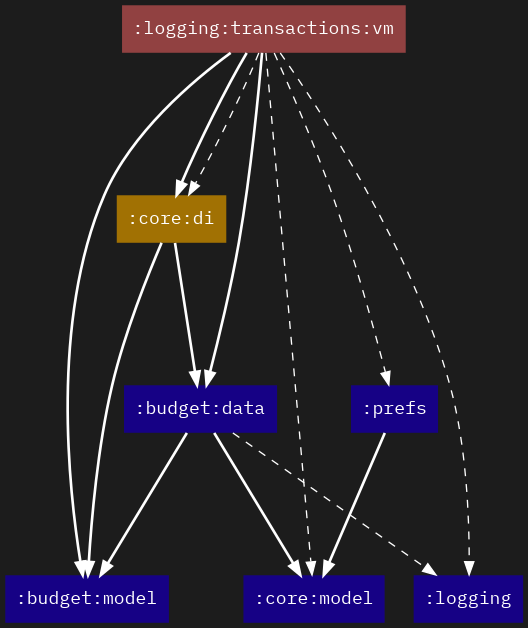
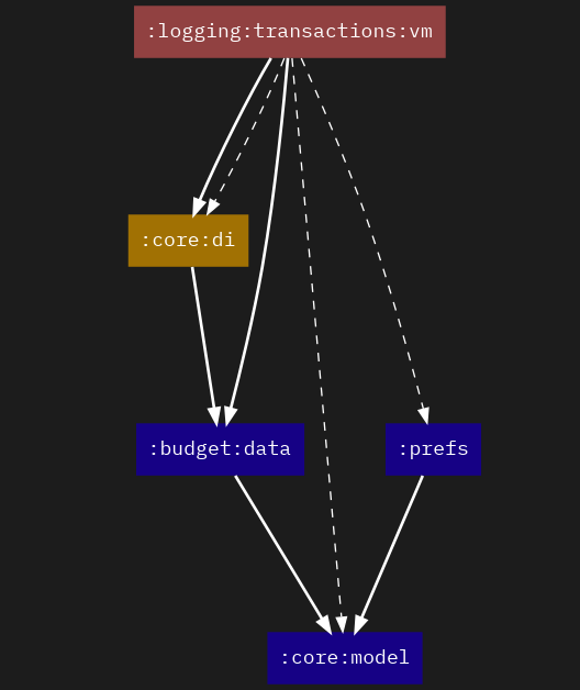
  digraph {
    bgcolor="#1c1c1c"
    fontname="IBM Plex Mono"
    rankdir=TB
    ranksep=1.5
    node [color=transparent fillcolor="#160185" fontcolor=white fontname="IBM Plex Mono" shape=box style=filled]
    edge [arrowhead=normal color=white fontname="IBM Plex Mono" style=bold]
    ":budget:data"
-   ":budget:model"
    ":core:model"
-   ":logging"
    n5 [fillcolor="#914141" label=":logging:transactions:vm"]
    ":core:di" [fillcolor="#a17103"]
    ":prefs"
-   ":budget:data" -> ":budget:model"
    ":budget:data" -> ":core:model"
-   ":budget:data" -> ":logging" [style=dashed]
    n5 -> ":budget:data"
-   n5 -> ":budget:model"
    n5 -> ":core:model" [style=dashed]
-   n5 -> ":logging" [style=dashed]
    n5 -> ":core:di"
    n5 -> ":core:di" [style=dashed]
    n5 -> ":prefs" [style=dashed]
    ":core:di" -> ":budget:data"
-   ":core:di" -> ":budget:model"
    ":prefs" -> ":core:model"
  }
